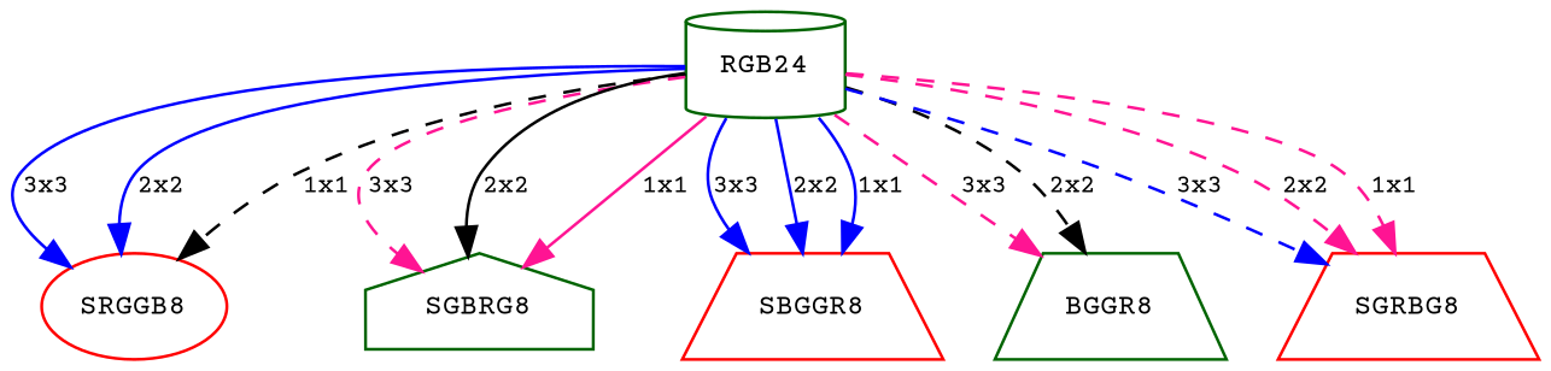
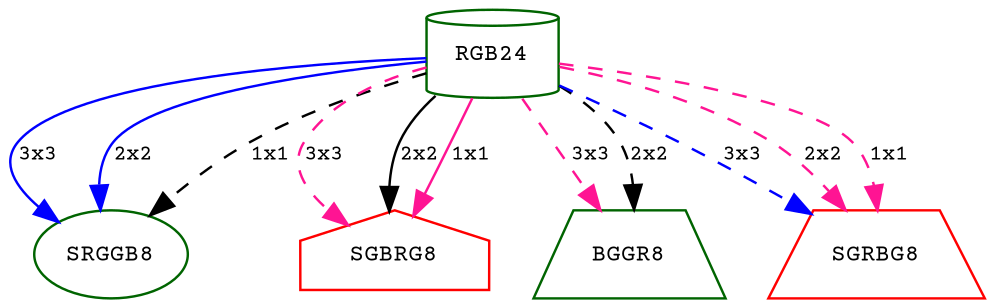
  digraph {
    fontname="Courier Prime"
    node [color=darkgreen fontname="Courier Prime" fontsize=10 shape=trapezium]
    edge [color=blue fontname="Courier Prime" fontsize=9 style=solid]
    n1 [label=RGB24 shape=cylinder]
-   n2 [color=red label=SRGGB8 shape=ellipse]
-   n3 [label=SGBRG8 shape=house]
-   n4 [color=red label=SBGGR8]
+   n2 [label=SRGGB8 shape=ellipse]
+   n3 [color=red label=SGBRG8 shape=house]
    n5 [label=BGGR8]
    n6 [color=red label=SGRBG8]
    n1 -> n2 [label="3x3"]
    n1 -> n2 [label="2x2"]
    n1 -> n2 [color=black label="1x1" style=dashed]
    n1 -> n3 [color=deeppink label="3x3" style=dashed]
    n1 -> n3 [color=black label="2x2"]
    n1 -> n3 [color=deeppink label="1x1"]
-   n1 -> n4 [label="3x3"]
-   n1 -> n4 [label="2x2"]
-   n1 -> n4 [label="1x1"]
    n1 -> n5 [color=deeppink label="3x3" style=dashed]
    n1 -> n5 [color=black label="2x2" style=dashed]
    n1 -> n6 [label="3x3" style=dashed]
    n1 -> n6 [color=deeppink label="2x2" style=dashed]
    n1 -> n6 [color=deeppink label="1x1" style=dashed]
  }
